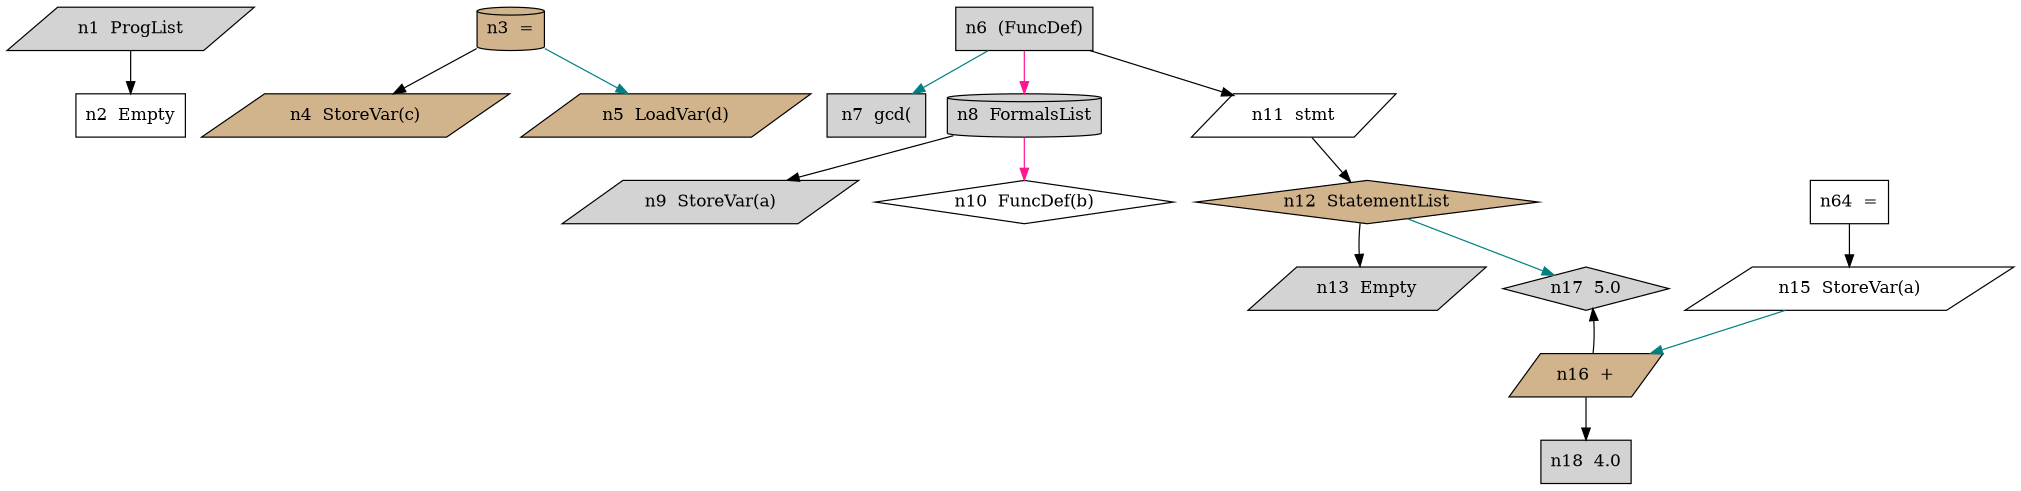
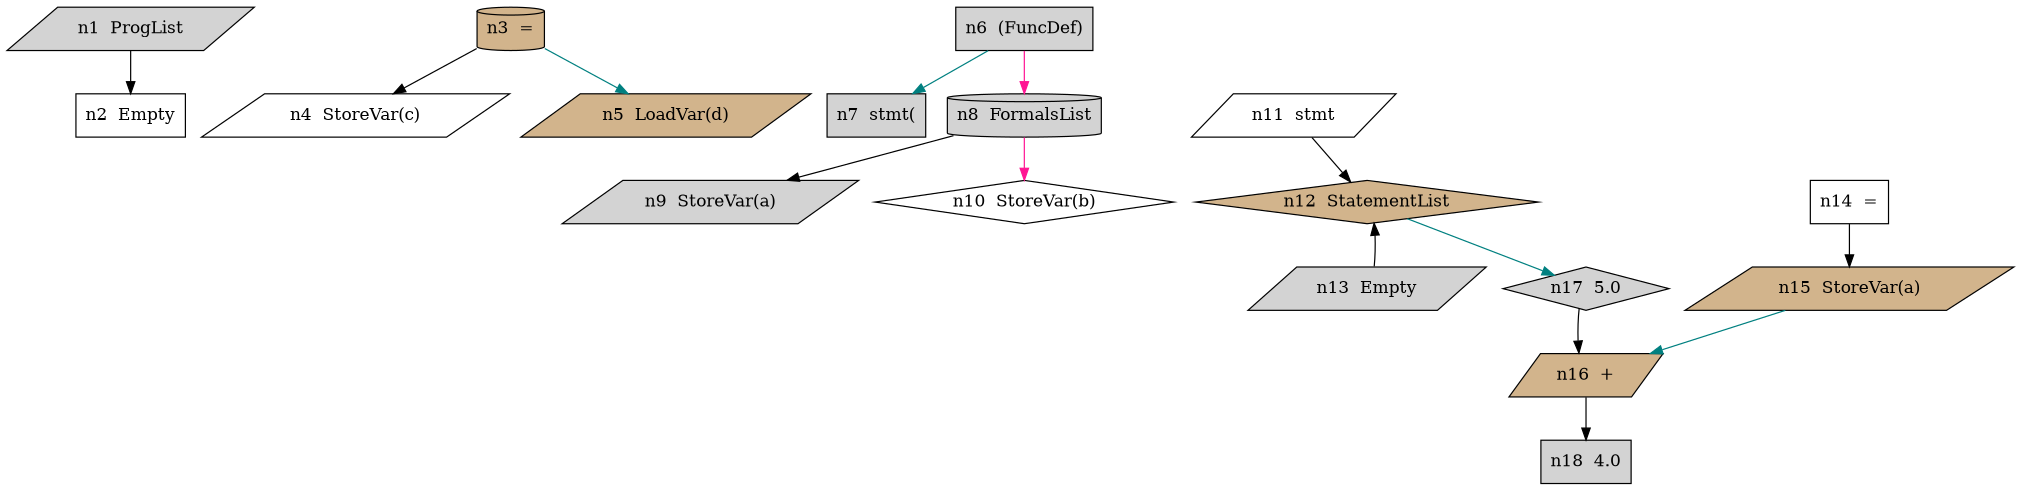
  digraph {
    node [fillcolor=lightgrey shape=parallelogram style=filled]
    edge [color=black]
    n1 [label="n1  ProgList"]
    n2 [fillcolor=white label="n2  Empty" shape=box]
    n3 [fillcolor=tan label="n3  =" shape=cylinder]
-   n4 [fillcolor=tan label="n4  StoreVar(c)"]
+   n4 [fillcolor=white label="n4  StoreVar(c)"]
    n5 [fillcolor=tan label="n5  LoadVar(d)"]
    n6 [label="n6  (FuncDef)" shape=box]
-   n7 [label="n7  gcd(" shape=box]
+   n7 [label="n7  stmt(" shape=box]
    n8 [label="n8  FormalsList" shape=cylinder]
    n9 [fillcolor=white label="n11  stmt"]
    n10 [label="n9  StoreVar(a)"]
-   n11 [fillcolor=white label="n10  FuncDef(b)" shape=diamond]
+   n11 [fillcolor=white label="n10  StoreVar(b)" shape=diamond]
    n12 [fillcolor=tan label="n12  StatementList" shape=diamond]
    n13 [label="n13  Empty"]
    n14 [label="n17  5.0" shape=diamond]
-   n15 [fillcolor=white label="n64  =" shape=box]
-   n16 [fillcolor=white label="n15  StoreVar(a)"]
+   n15 [fillcolor=white label="n14  =" shape=box]
+   n16 [fillcolor=tan label="n15  StoreVar(a)"]
    n17 [fillcolor=tan label="n16  +"]
    n18 [label="n18  4.0" shape=box]
    n1 -> n2
    n3 -> n4
    n3 -> n5 [color=teal]
    n6 -> n7 [color=teal]
    n6 -> n8 [color=deeppink]
-   n6 -> n9
    n8 -> n10
    n8 -> n11 [color=deeppink]
    n9 -> n12
-   n12 -> n13
+   n13 -> n12
    n12 -> n14 [color=teal]
    n15 -> n16
    n16 -> n17 [color=teal]
-   n17 -> n14
+   n14 -> n17
    n17 -> n18
  }
